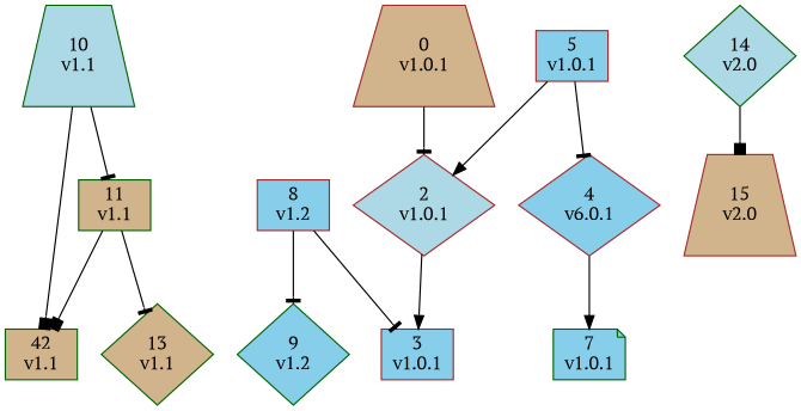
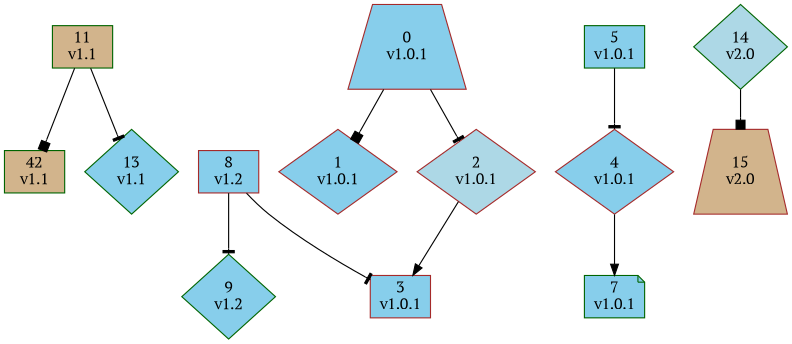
  digraph {
    fontname="PT Serif"
    node [color=darkgreen fillcolor=skyblue fontname="PT Serif" shape=diamond style=filled]
    edge [arrowhead=tee fontname="PT Serif"]
-   n1 [fillcolor=lightblue label="10\nv1.1" shape=trapezium]
    n2 [fillcolor=tan label="11\nv1.1" shape=box]
    n3 [fillcolor=tan label="42\nv1.1" shape=box]
-   n4 [fillcolor=tan label="13\nv1.1"]
+   n4 [label="13\nv1.1"]
    n5 [color=brown label="8\nv1.2" shape=box]
    n6 [label="9\nv1.2"]
-   n7 [color=brown fillcolor=tan label="0\nv1.0.1" shape=trapezium]
+   n7 [color=brown label="0\nv1.0.1" shape=trapezium]
+   n8 [color=brown label="1\nv1.0.1"]
    n9 [color=brown fillcolor=lightblue label="2\nv1.0.1"]
    n10 [color=brown label="3\nv1.0.1" shape=box]
-   n11 [color=brown label="4\nv6.0.1"]
+   n11 [color=brown label="4\nv1.0.1"]
    n12 [label="7\nv1.0.1" shape=note]
-   n13 [color=brown label="5\nv1.0.1" shape=box]
+   n13 [label="5\nv1.0.1" shape=box]
    n14 [fillcolor=lightblue label="14\nv2.0"]
    n15 [color=brown fillcolor=tan label="15\nv2.0" shape=trapezium]
    subgraph sub_1 {
-     n1
      n2
      n3
      n4
    }
    subgraph sub_2 {
      n5
      n6
    }
    subgraph sub_3 {
      n7
+     n8
      n9
      n10
      n11
      n12
      n13
    }
    subgraph sub_4 {
      n14
      n15
    }
-   n1 -> n2
-   n1 -> n3 [arrowhead=box]
    n2 -> n3 [arrowhead=box]
    n2 -> n4
    n5 -> n6
    n5 -> n10
+   n7 -> n8 [arrowhead=box]
    n7 -> n9
    n9 -> n10 [arrowhead=normal]
    n11 -> n12 [arrowhead=normal]
-   n13 -> n9 [arrowhead=normal]
    n13 -> n11
    n14 -> n15 [arrowhead=box]
  }
